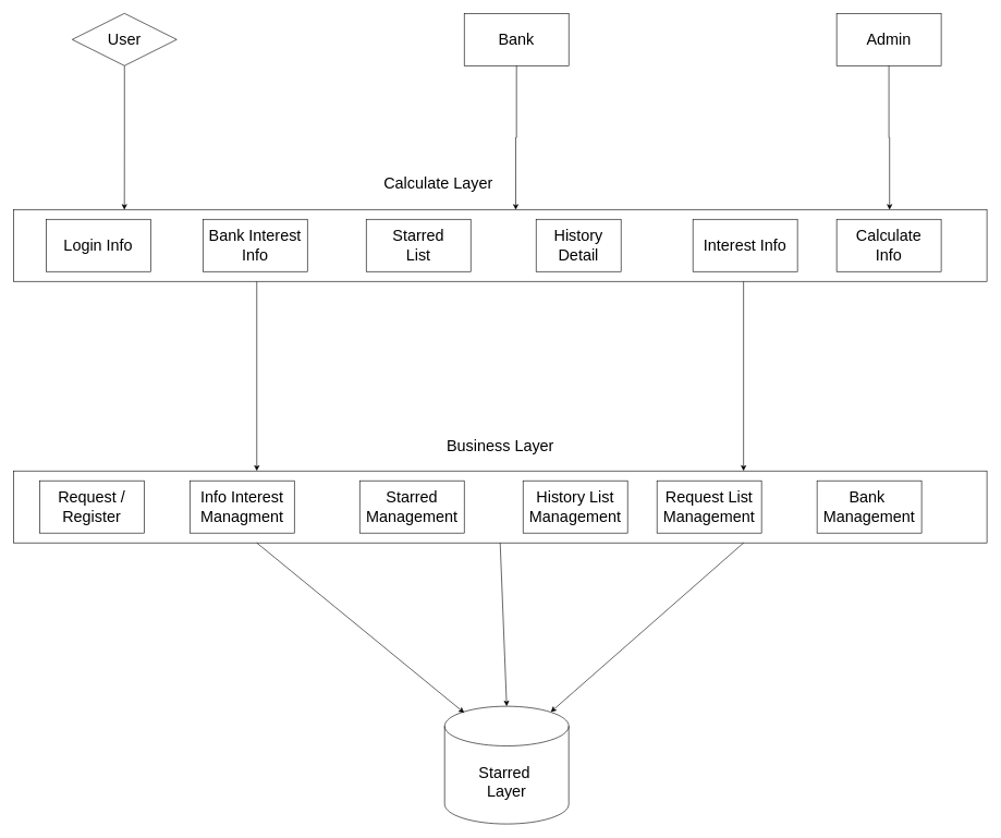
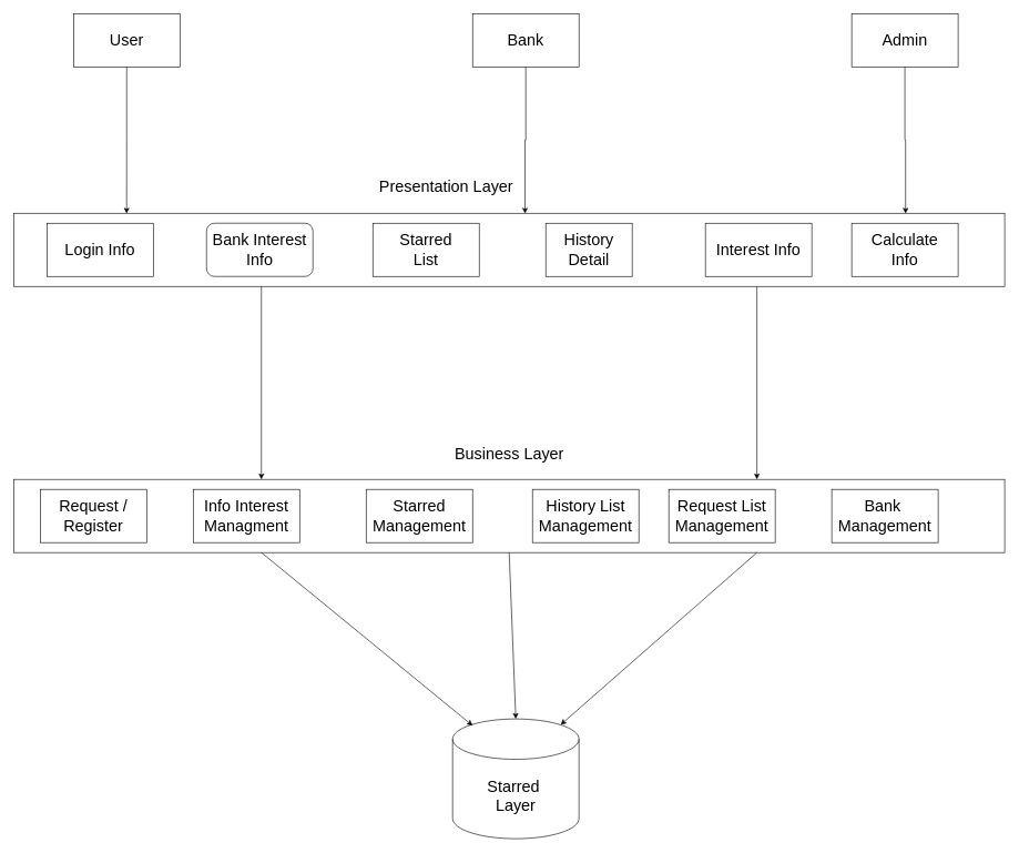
  <mxCell id="0" />
  <mxCell id="1" parent="0" />
  <mxCell id="2" style="edgeStyle=orthogonalEdgeStyle;rounded=0;orthogonalLoop=1;jettySize=auto;html=1;exitX=0.25;exitY=1;exitDx=0;exitDy=0;entryX=0.25;entryY=0;entryDx=0;entryDy=0;" parent="1" source="4" target="8" edge="1"><mxGeometry relative="1" as="geometry" /></mxCell>
  <mxCell id="3" style="edgeStyle=orthogonalEdgeStyle;rounded=0;orthogonalLoop=1;jettySize=auto;html=1;exitX=0.75;exitY=1;exitDx=0;exitDy=0;entryX=0.75;entryY=0;entryDx=0;entryDy=0;" parent="1" source="4" target="8" edge="1"><mxGeometry relative="1" as="geometry" /></mxCell>
  <mxCell id="4" value="" style="rounded=0;whiteSpace=wrap;html=1;" parent="1" vertex="1"><mxGeometry x="20" y="320" width="1490" height="110" as="geometry" /></mxCell>
- <mxCell id="5" value="&lt;font style=&quot;font-size: 24px;&quot;&gt;User&lt;/font&gt;" style="rhombus;whiteSpace=wrap;html=1;" parent="1" vertex="1"><mxGeometry x="110" y="20" width="160" height="80" as="geometry" /></mxCell>
+ <mxCell id="5" value="&lt;font style=&quot;font-size: 24px;&quot;&gt;User&lt;/font&gt;" style="rounded=0;whiteSpace=wrap;html=1;" parent="1" vertex="1"><mxGeometry x="110" y="20" width="160" height="80" as="geometry" /></mxCell>
  <mxCell id="6" value="&lt;span style=&quot;font-size: 24px;&quot;&gt;Bank&lt;/span&gt;" style="rounded=0;whiteSpace=wrap;html=1;" parent="1" vertex="1"><mxGeometry x="710" y="20" width="160" height="80" as="geometry" /></mxCell>
  <mxCell id="7" value="&lt;span style=&quot;font-size: 24px;&quot;&gt;Admin&lt;/span&gt;" style="rounded=0;whiteSpace=wrap;html=1;" parent="1" vertex="1"><mxGeometry x="1280" y="20" width="160" height="80" as="geometry" /></mxCell>
  <mxCell id="8" value="" style="rounded=0;whiteSpace=wrap;html=1;" parent="1" vertex="1"><mxGeometry x="20" y="720" width="1490" height="110" as="geometry" /></mxCell>
  <mxCell id="9" value="&lt;font style=&quot;&quot;&gt;&lt;font style=&quot;font-size: 24px;&quot;&gt;Starred&amp;nbsp;&lt;br&gt;Layer&lt;/font&gt;&lt;br&gt;&lt;/font&gt;" style="shape=cylinder3;whiteSpace=wrap;html=1;boundedLbl=1;backgroundOutline=1;size=30.333;" parent="1" vertex="1"><mxGeometry x="680" y="1080" width="190" height="180" as="geometry" /></mxCell>
  <mxCell id="10" value="" style="endArrow=classic;html=1;rounded=0;exitX=0.25;exitY=1;exitDx=0;exitDy=0;" parent="1" source="8" edge="1"><mxGeometry width="50" height="50" relative="1" as="geometry"><mxPoint x="310" y="830" as="sourcePoint" /><mxPoint x="710" y="1090" as="targetPoint" /></mxGeometry></mxCell>
  <mxCell id="11" value="" style="endArrow=classic;html=1;rounded=0;exitX=0.5;exitY=1;exitDx=0;exitDy=0;entryX=0.5;entryY=0;entryDx=0;entryDy=0;entryPerimeter=0;" parent="1" source="8" target="9" edge="1"><mxGeometry width="50" height="50" relative="1" as="geometry"><mxPoint x="620" y="750" as="sourcePoint" /><mxPoint x="1008.82" y="1027.143" as="targetPoint" /></mxGeometry></mxCell>
  <mxCell id="12" value="" style="endArrow=classic;html=1;rounded=0;exitX=0.75;exitY=1;exitDx=0;exitDy=0;entryX=0.855;entryY=0;entryDx=0;entryDy=8.797;entryPerimeter=0;" parent="1" source="8" target="9" edge="1"><mxGeometry width="50" height="50" relative="1" as="geometry"><mxPoint x="970" y="820" as="sourcePoint" /><mxPoint x="1358.82" y="1097.143" as="targetPoint" /></mxGeometry></mxCell>
  <mxCell id="13" value="&lt;span style=&quot;font-size: 24px;&quot;&gt;Business Layer&lt;/span&gt;" style="text;html=1;align=center;verticalAlign=middle;resizable=0;points=[];autosize=1;strokeColor=none;fillColor=none;" parent="1" vertex="1"><mxGeometry x="670" y="663" width="190" height="40" as="geometry" /></mxCell>
- <mxCell id="14" value="&lt;span style=&quot;font-size: 24px;&quot;&gt;Calculate Layer&lt;/span&gt;" style="text;html=1;align=center;verticalAlign=middle;resizable=0;points=[];autosize=1;strokeColor=none;fillColor=none;" parent="1" vertex="1"><mxGeometry x="560" y="260" width="220" height="40" as="geometry" /></mxCell>
+ <mxCell id="14" value="&lt;span style=&quot;font-size: 24px;&quot;&gt;Presentation Layer&lt;/span&gt;" style="text;html=1;align=center;verticalAlign=middle;resizable=0;points=[];autosize=1;strokeColor=none;fillColor=none;" parent="1" vertex="1"><mxGeometry x="560" y="260" width="220" height="40" as="geometry" /></mxCell>
  <mxCell id="15" style="edgeStyle=orthogonalEdgeStyle;rounded=0;orthogonalLoop=1;jettySize=auto;html=1;exitX=0.5;exitY=1;exitDx=0;exitDy=0;entryX=0.114;entryY=0.004;entryDx=0;entryDy=0;entryPerimeter=0;" parent="1" source="5" target="4" edge="1"><mxGeometry relative="1" as="geometry" /></mxCell>
  <mxCell id="16" style="edgeStyle=orthogonalEdgeStyle;rounded=0;orthogonalLoop=1;jettySize=auto;html=1;exitX=0.5;exitY=1;exitDx=0;exitDy=0;entryX=0.516;entryY=0.004;entryDx=0;entryDy=0;entryPerimeter=0;" parent="1" source="6" target="4" edge="1"><mxGeometry relative="1" as="geometry" /></mxCell>
  <mxCell id="17" style="edgeStyle=orthogonalEdgeStyle;rounded=0;orthogonalLoop=1;jettySize=auto;html=1;exitX=0.5;exitY=1;exitDx=0;exitDy=0;entryX=0.9;entryY=0.004;entryDx=0;entryDy=0;entryPerimeter=0;" parent="1" source="7" target="4" edge="1"><mxGeometry relative="1" as="geometry" /></mxCell>
  <mxCell id="18" value="&lt;span style=&quot;font-size: 24px;&quot;&gt;Login Info&lt;/span&gt;" style="rounded=0;whiteSpace=wrap;html=1;" vertex="1" parent="1"><mxGeometry x="70" y="335" width="160" height="80" as="geometry" /></mxCell>
- <mxCell id="19" value="&lt;font style=&quot;font-size: 24px;&quot;&gt;Bank Interest&lt;br&gt;Info&lt;br&gt;&lt;/font&gt;" style="rounded=0;whiteSpace=wrap;html=1;" vertex="1" parent="1"><mxGeometry x="310" y="335" width="160" height="80" as="geometry" /></mxCell>
+ <mxCell id="19" value="&lt;font style=&quot;font-size: 24px;&quot;&gt;Bank Interest&lt;br&gt;Info&lt;br&gt;&lt;/font&gt;" style="whiteSpace=wrap;html=1;rounded=1;" vertex="1" parent="1"><mxGeometry x="310" y="335" width="160" height="80" as="geometry" /></mxCell>
  <mxCell id="20" value="&lt;span style=&quot;font-size: 24px;&quot;&gt;Starred&lt;br&gt;List&lt;br&gt;&lt;/span&gt;" style="rounded=0;whiteSpace=wrap;html=1;" vertex="1" parent="1"><mxGeometry x="560" y="335" width="160" height="80" as="geometry" /></mxCell>
  <mxCell id="21" value="&lt;font style=&quot;font-size: 24px;&quot;&gt;History&lt;br&gt;Detail&lt;br&gt;&lt;/font&gt;" style="rounded=0;whiteSpace=wrap;html=1;" vertex="1" parent="1"><mxGeometry x="820" y="335" width="130" height="80" as="geometry" /></mxCell>
  <mxCell id="22" value="&lt;font style=&quot;font-size: 24px;&quot;&gt;Interest Info&lt;/font&gt;" style="rounded=0;whiteSpace=wrap;html=1;" vertex="1" parent="1"><mxGeometry x="1060" y="335" width="160" height="80" as="geometry" /></mxCell>
  <mxCell id="23" value="&lt;font style=&quot;font-size: 24px;&quot;&gt;Calculate&lt;br&gt;Info&lt;br&gt;&lt;/font&gt;" style="rounded=0;whiteSpace=wrap;html=1;" vertex="1" parent="1"><mxGeometry x="1280" y="335" width="160" height="80" as="geometry" /></mxCell>
  <mxCell id="24" value="&lt;span style=&quot;font-size: 24px;&quot;&gt;Request / Register&lt;/span&gt;" style="rounded=0;whiteSpace=wrap;html=1;" vertex="1" parent="1"><mxGeometry x="60" y="735" width="160" height="80" as="geometry" /></mxCell>
  <mxCell id="25" value="&lt;span style=&quot;font-size: 24px;&quot;&gt;Info Interest&lt;br&gt;Managment&lt;br&gt;&lt;/span&gt;" style="rounded=0;whiteSpace=wrap;html=1;" vertex="1" parent="1"><mxGeometry x="290" y="735" width="160" height="80" as="geometry" /></mxCell>
  <mxCell id="26" value="&lt;span style=&quot;font-size: 24px;&quot;&gt;Starred&lt;br&gt;Management&lt;br&gt;&lt;/span&gt;" style="rounded=0;whiteSpace=wrap;html=1;" vertex="1" parent="1"><mxGeometry x="550" y="735" width="160" height="80" as="geometry" /></mxCell>
  <mxCell id="27" value="&lt;span style=&quot;font-size: 24px;&quot;&gt;History List&lt;br&gt;Management&lt;br&gt;&lt;/span&gt;" style="rounded=0;whiteSpace=wrap;html=1;" vertex="1" parent="1"><mxGeometry x="800" y="735" width="160" height="80" as="geometry" /></mxCell>
  <mxCell id="28" value="&lt;span style=&quot;font-size: 24px;&quot;&gt;Request List&lt;br&gt;Management&lt;br&gt;&lt;/span&gt;" style="rounded=0;whiteSpace=wrap;html=1;" vertex="1" parent="1"><mxGeometry x="1005" y="735" width="160" height="80" as="geometry" /></mxCell>
  <mxCell id="29" value="&lt;span style=&quot;font-size: 24px;&quot;&gt;Bank&amp;nbsp;&lt;br&gt;Management&lt;br&gt;&lt;/span&gt;" style="rounded=0;whiteSpace=wrap;html=1;" vertex="1" parent="1"><mxGeometry x="1250" y="735" width="160" height="80" as="geometry" /></mxCell>
